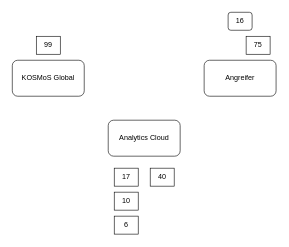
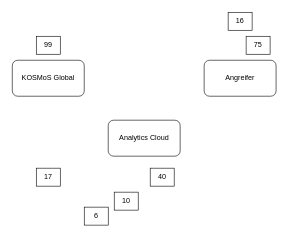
  <mxCell id="0" />
  <mxCell id="1" parent="0" />
  <mxCell id="2" value="KOSMoS Global" style="rounded=1;whiteSpace=wrap;html=1;" vertex="1" parent="1"><mxGeometry x="20" y="100" width="120" height="60" as="geometry" /></mxCell>
  <mxCell id="3" value="Analytics Cloud" style="rounded=1;whiteSpace=wrap;html=1;" vertex="1" parent="1"><mxGeometry x="180" y="200" width="120" height="60" as="geometry" /></mxCell>
  <mxCell id="4" value="Angreifer" style="rounded=1;whiteSpace=wrap;html=1;" vertex="1" parent="1"><mxGeometry x="340" y="100" width="120" height="60" as="geometry" /></mxCell>
  <mxCell id="5" value="40" style="rounded=0;whiteSpace=wrap;html=1;" vertex="1" parent="1"><mxGeometry x="250" y="280" width="40" height="30" as="geometry" /></mxCell>
- <mxCell id="6" value="17" style="rounded=0;whiteSpace=wrap;html=1;" vertex="1" parent="1"><mxGeometry x="190" y="280" width="40" height="30" as="geometry" /></mxCell>
+ <mxCell id="6" value="17" style="rounded=0;whiteSpace=wrap;html=1;" vertex="1" parent="1"><mxGeometry x="60" y="280" width="40" height="30" as="geometry" /></mxCell>
  <mxCell id="7" value="10" style="rounded=0;whiteSpace=wrap;html=1;" vertex="1" parent="1"><mxGeometry x="190" y="320" width="40" height="30" as="geometry" /></mxCell>
- <mxCell id="8" value="6" style="rounded=0;whiteSpace=wrap;html=1;" vertex="1" parent="1"><mxGeometry x="190" y="360" width="40" height="30" as="geometry" /></mxCell>
+ <mxCell id="8" value="6" style="rounded=0;whiteSpace=wrap;html=1;" vertex="1" parent="1"><mxGeometry x="140" y="345" width="40" height="30" as="geometry" /></mxCell>
  <mxCell id="9" value="75" style="rounded=0;whiteSpace=wrap;html=1;" vertex="1" parent="1"><mxGeometry x="410" y="60" width="40" height="30" as="geometry" /></mxCell>
- <mxCell id="10" value="16" style="whiteSpace=wrap;html=1;rounded=1;" vertex="1" parent="1"><mxGeometry x="380" y="20" width="40" height="30" as="geometry" /></mxCell>
+ <mxCell id="10" value="16" style="rounded=0;whiteSpace=wrap;html=1;" vertex="1" parent="1"><mxGeometry x="380" y="20" width="40" height="30" as="geometry" /></mxCell>
  <mxCell id="11" value="99" style="rounded=0;whiteSpace=wrap;html=1;" vertex="1" parent="1"><mxGeometry x="60" y="60" width="40" height="30" as="geometry" /></mxCell>
